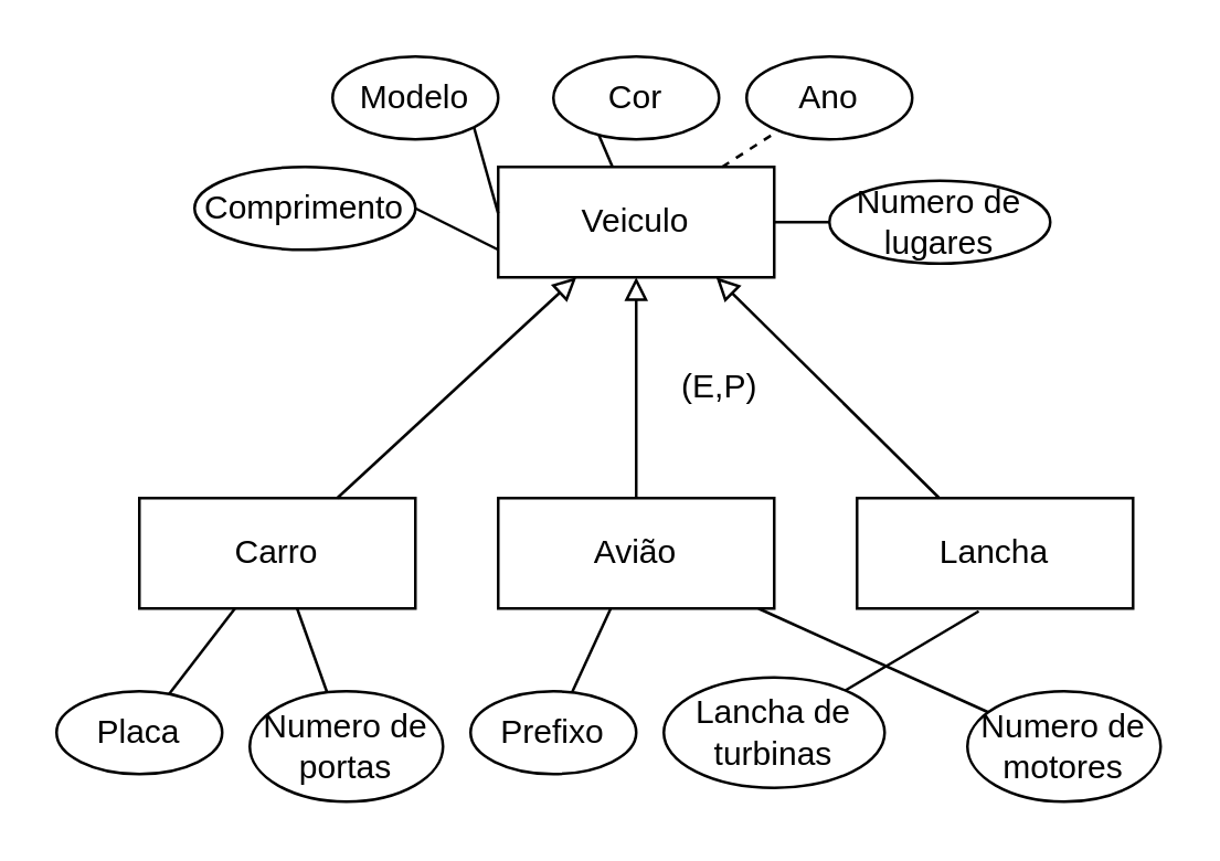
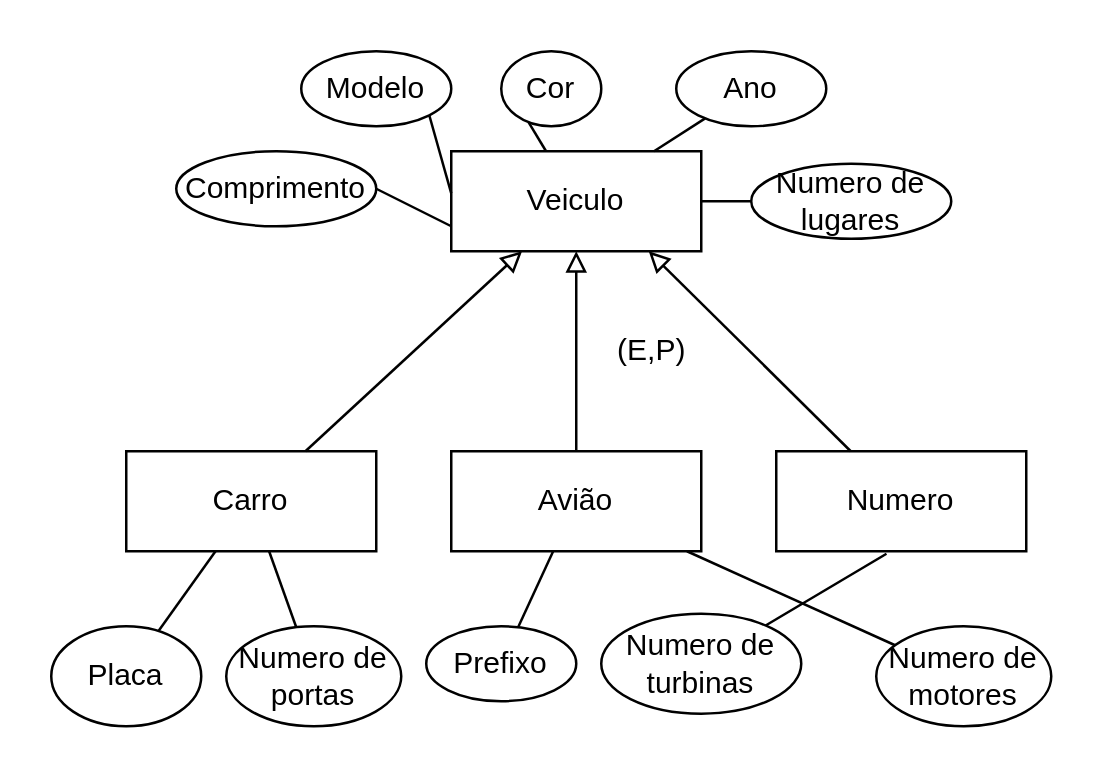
  <mxCell id="0" />
  <mxCell id="1" parent="0" />
  <mxCell id="2" value="Veiculo" style="whiteSpace=wrap;html=1;align=center;" vertex="1" parent="1"><mxGeometry x="180" y="60" width="100" height="40" as="geometry" /></mxCell>
  <mxCell id="3" value="Carro" style="whiteSpace=wrap;html=1;align=center;" vertex="1" parent="1"><mxGeometry x="50" y="180" width="100" height="40" as="geometry" /></mxCell>
  <mxCell id="4" value="Avião" style="whiteSpace=wrap;html=1;align=center;" vertex="1" parent="1"><mxGeometry x="180" y="180" width="100" height="40" as="geometry" /></mxCell>
- <mxCell id="5" value="Lancha" style="whiteSpace=wrap;html=1;align=center;" vertex="1" parent="1"><mxGeometry x="310" y="180" width="100" height="40" as="geometry" /></mxCell>
+ <mxCell id="5" value="Numero" style="whiteSpace=wrap;html=1;align=center;" vertex="1" parent="1"><mxGeometry x="310" y="180" width="100" height="40" as="geometry" /></mxCell>
  <mxCell id="6" value="Modelo" style="ellipse;whiteSpace=wrap;html=1;align=center;" vertex="1" parent="1"><mxGeometry x="120" y="20" width="60" height="30" as="geometry" /></mxCell>
  <mxCell id="7" value="Ano" style="ellipse;whiteSpace=wrap;html=1;align=center;" vertex="1" parent="1"><mxGeometry x="270" y="20" width="60" height="30" as="geometry" /></mxCell>
- <mxCell id="8" value="Cor" style="ellipse;whiteSpace=wrap;html=1;align=center;" vertex="1" parent="1"><mxGeometry x="200" y="20" width="60" height="30" as="geometry" /></mxCell>
+ <mxCell id="8" value="Cor" style="ellipse;whiteSpace=wrap;html=1;align=center;" vertex="1" parent="1"><mxGeometry x="200" y="20" width="40" height="30" as="geometry" /></mxCell>
  <mxCell id="9" value="Comprimento" style="ellipse;whiteSpace=wrap;html=1;align=center;" vertex="1" parent="1"><mxGeometry x="70" y="60" width="80" height="30" as="geometry" /></mxCell>
  <mxCell id="10" value="Numero de lugares" style="ellipse;whiteSpace=wrap;html=1;align=center;" vertex="1" parent="1"><mxGeometry x="300" y="65" width="80" height="30" as="geometry" /></mxCell>
  <mxCell id="11" value="" style="endArrow=none;html=1;rounded=0;exitX=1;exitY=0.5;exitDx=0;exitDy=0;entryX=0;entryY=0.75;entryDx=0;entryDy=0;" edge="1" parent="1" source="9" target="2"><mxGeometry relative="1" as="geometry"><mxPoint x="80" y="200" as="sourcePoint" /><mxPoint x="240" y="200" as="targetPoint" /></mxGeometry></mxCell>
  <mxCell id="12" value="" style="endArrow=none;html=1;rounded=0;exitX=1;exitY=1;exitDx=0;exitDy=0;" edge="1" parent="1" source="6"><mxGeometry relative="1" as="geometry"><mxPoint x="150" y="75" as="sourcePoint" /><mxPoint x="180" y="76.875" as="targetPoint" /></mxGeometry></mxCell>
  <mxCell id="13" value="" style="endArrow=none;html=1;rounded=0;exitX=0.274;exitY=0.948;exitDx=0;exitDy=0;exitPerimeter=0;" edge="1" parent="1" source="8" target="2"><mxGeometry relative="1" as="geometry"><mxPoint x="160" y="85" as="sourcePoint" /><mxPoint x="190" y="86.875" as="targetPoint" /></mxGeometry></mxCell>
- <mxCell id="14" value="" style="endArrow=none;html=1;rounded=0;dashed=1;" edge="1" parent="1" source="2" target="7"><mxGeometry relative="1" as="geometry"><mxPoint x="170" y="95" as="sourcePoint" /><mxPoint x="200" y="96.875" as="targetPoint" /></mxGeometry></mxCell>
+ <mxCell id="14" value="" style="endArrow=none;html=1;rounded=0;" edge="1" parent="1" source="2" target="7"><mxGeometry relative="1" as="geometry"><mxPoint x="170" y="95" as="sourcePoint" /><mxPoint x="200" y="96.875" as="targetPoint" /></mxGeometry></mxCell>
  <mxCell id="15" value="" style="endArrow=none;html=1;rounded=0;" edge="1" parent="1" source="2" target="10"><mxGeometry relative="1" as="geometry"><mxPoint x="180" y="105" as="sourcePoint" /><mxPoint x="210" y="106.875" as="targetPoint" /></mxGeometry></mxCell>
- <mxCell id="16" value="Placa" style="ellipse;whiteSpace=wrap;html=1;align=center;" vertex="1" parent="1"><mxGeometry x="20" y="250" width="60" height="30" as="geometry" /></mxCell>
+ <mxCell id="16" value="Placa" style="ellipse;whiteSpace=wrap;html=1;align=center;" vertex="1" parent="1"><mxGeometry x="20" y="250" width="60" height="40" as="geometry" /></mxCell>
  <mxCell id="17" value="Prefixo" style="ellipse;whiteSpace=wrap;html=1;align=center;" vertex="1" parent="1"><mxGeometry x="170" y="250" width="60" height="30" as="geometry" /></mxCell>
- <mxCell id="18" value="Lancha de turbinas" style="ellipse;whiteSpace=wrap;html=1;align=center;" vertex="1" parent="1"><mxGeometry x="240" y="245" width="80" height="40" as="geometry" /></mxCell>
+ <mxCell id="18" value="Numero de turbinas" style="ellipse;whiteSpace=wrap;html=1;align=center;" vertex="1" parent="1"><mxGeometry x="240" y="245" width="80" height="40" as="geometry" /></mxCell>
  <mxCell id="19" value="Numero de portas" style="ellipse;whiteSpace=wrap;html=1;align=center;" vertex="1" parent="1"><mxGeometry x="90" y="250" width="70" height="40" as="geometry" /></mxCell>
  <mxCell id="20" value="Numero de motores" style="ellipse;whiteSpace=wrap;html=1;align=center;" vertex="1" parent="1"><mxGeometry x="350" y="250" width="70" height="40" as="geometry" /></mxCell>
  <mxCell id="21" value="" style="endArrow=none;html=1;rounded=0;" edge="1" parent="1" source="3" target="16"><mxGeometry relative="1" as="geometry"><mxPoint x="150" y="75" as="sourcePoint" /><mxPoint x="180" y="90" as="targetPoint" /></mxGeometry></mxCell>
  <mxCell id="22" value="" style="endArrow=none;html=1;rounded=0;" edge="1" parent="1" source="3" target="19"><mxGeometry relative="1" as="geometry"><mxPoint x="84.619" y="220" as="sourcePoint" /><mxPoint x="60.778" y="251.001" as="targetPoint" /></mxGeometry></mxCell>
  <mxCell id="23" value="" style="endArrow=none;html=1;rounded=0;" edge="1" parent="1" source="4" target="17"><mxGeometry relative="1" as="geometry"><mxPoint x="94.619" y="230" as="sourcePoint" /><mxPoint x="70.778" y="261.001" as="targetPoint" /></mxGeometry></mxCell>
  <mxCell id="24" value="" style="endArrow=none;html=1;rounded=0;" edge="1" parent="1" source="4" target="20"><mxGeometry relative="1" as="geometry"><mxPoint x="220.761" y="220" as="sourcePoint" /><mxPoint x="206.727" y="250.382" as="targetPoint" /></mxGeometry></mxCell>
  <mxCell id="25" value="" style="endArrow=none;html=1;rounded=0;exitX=0.441;exitY=1.025;exitDx=0;exitDy=0;exitPerimeter=0;" edge="1" parent="1" source="5" target="18"><mxGeometry relative="1" as="geometry"><mxPoint x="230.761" y="230" as="sourcePoint" /><mxPoint x="216.727" y="260.382" as="targetPoint" /></mxGeometry></mxCell>
  <mxCell id="26" value="" style="endArrow=none;html=1;rounded=0;startArrow=block;startFill=0;" edge="1" parent="1" source="2" target="3"><mxGeometry relative="1" as="geometry"><mxPoint x="107.179" y="220" as="sourcePoint" /><mxPoint x="118.09" y="250.394" as="targetPoint" /></mxGeometry></mxCell>
  <mxCell id="27" value="" style="endArrow=none;html=1;rounded=0;exitX=0.5;exitY=1;exitDx=0;exitDy=0;entryX=0.5;entryY=0;entryDx=0;entryDy=0;startArrow=block;startFill=0;" edge="1" parent="1" source="2" target="4"><mxGeometry relative="1" as="geometry"><mxPoint x="117.179" y="230" as="sourcePoint" /><mxPoint x="128.09" y="260.394" as="targetPoint" /></mxGeometry></mxCell>
  <mxCell id="28" value="" style="endArrow=none;html=1;rounded=0;startArrow=block;startFill=0;" edge="1" parent="1" target="5"><mxGeometry relative="1" as="geometry"><mxPoint x="259" y="100" as="sourcePoint" /><mxPoint x="138.09" y="270.394" as="targetPoint" /></mxGeometry></mxCell>
  <mxCell id="29" value="(E,P)" style="text;html=1;align=center;verticalAlign=middle;resizable=0;points=[];autosize=1;" vertex="1" parent="1"><mxGeometry x="240" y="130" width="40" height="20" as="geometry" /></mxCell>
